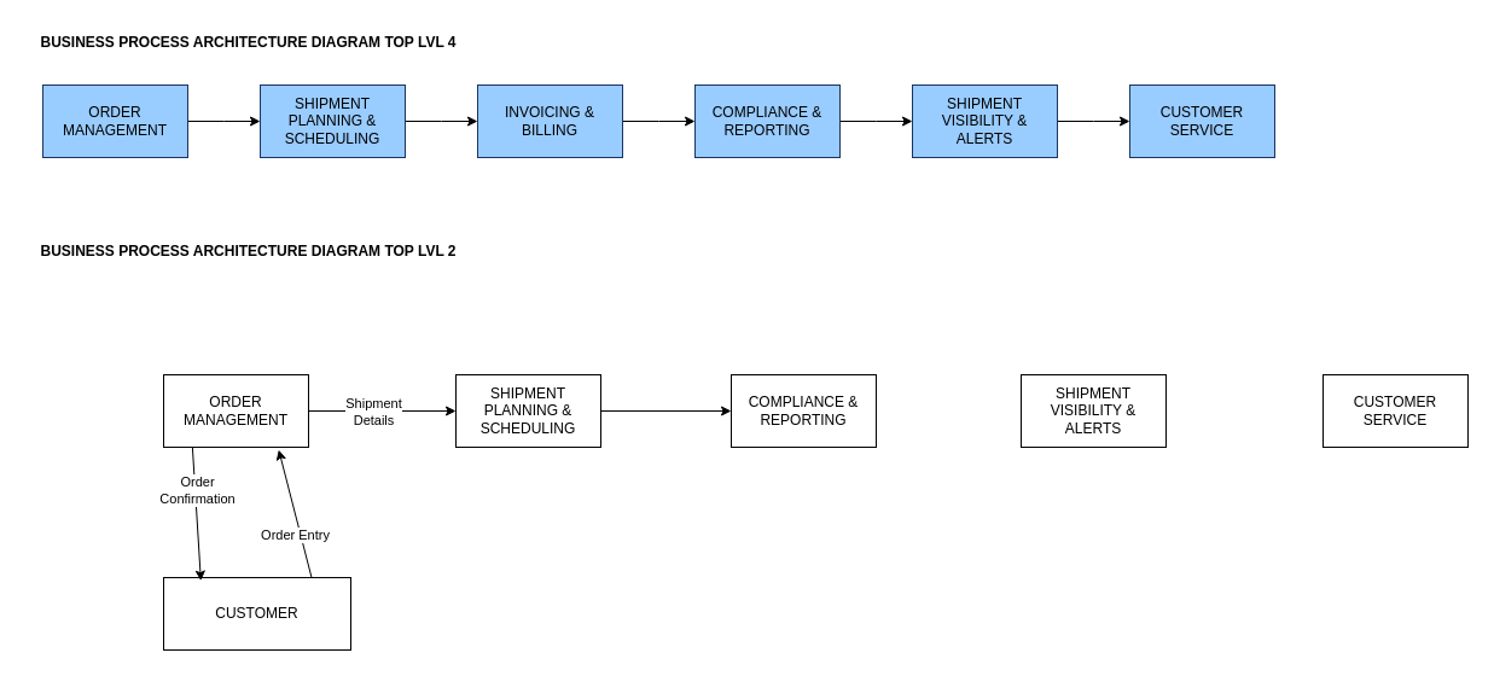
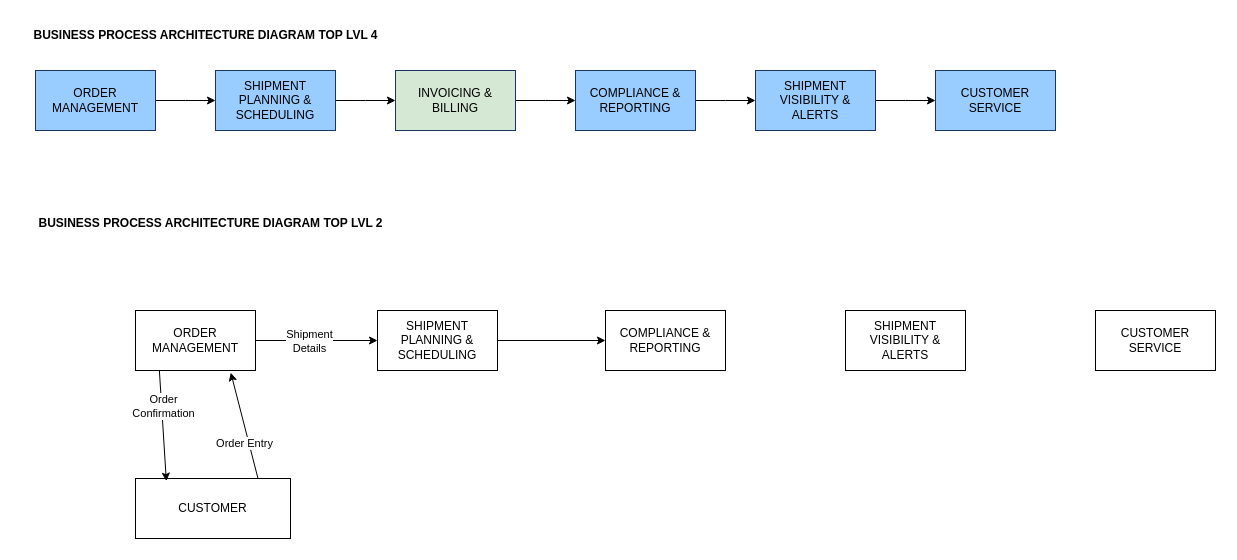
  <mxCell id="0" />
  <mxCell id="1" parent="0" />
  <mxCell id="2" style="edgeStyle=orthogonalEdgeStyle;rounded=0;orthogonalLoop=1;jettySize=auto;html=1;" edge="1" parent="1" source="3"><mxGeometry relative="1" as="geometry"><mxPoint x="215" y="100" as="targetPoint" /></mxGeometry></mxCell>
  <mxCell id="3" value="ORDER&lt;br&gt;MANAGEMENT" style="rounded=0;whiteSpace=wrap;html=1;fillColor=#99CCFF;strokeColor=#1A3561;" vertex="1" parent="1"><mxGeometry x="35" y="70" width="120" height="60" as="geometry" /></mxCell>
  <mxCell id="4" style="edgeStyle=orthogonalEdgeStyle;rounded=0;orthogonalLoop=1;jettySize=auto;html=1;" edge="1" parent="1" source="5"><mxGeometry relative="1" as="geometry"><mxPoint x="395" y="100" as="targetPoint" /></mxGeometry></mxCell>
  <mxCell id="5" value="SHIPMENT PLANNING &amp;amp; SCHEDULING" style="rounded=0;whiteSpace=wrap;html=1;strokeColor=#1A3561;fillColor=#99CCFF;" vertex="1" parent="1"><mxGeometry x="215" y="70" width="120" height="60" as="geometry" /></mxCell>
  <mxCell id="6" style="edgeStyle=orthogonalEdgeStyle;rounded=0;orthogonalLoop=1;jettySize=auto;html=1;" edge="1" parent="1" source="7"><mxGeometry relative="1" as="geometry"><mxPoint x="575" y="100" as="targetPoint" /></mxGeometry></mxCell>
- <mxCell id="7" value="INVOICING &amp;amp; BILLING" style="rounded=0;whiteSpace=wrap;html=1;strokeColor=#1A3561;fillColor=#99CCFF;" vertex="1" parent="1"><mxGeometry x="395" y="70" width="120" height="60" as="geometry" /></mxCell>
+ <mxCell id="7" value="INVOICING &amp;amp; BILLING" style="rounded=0;whiteSpace=wrap;html=1;strokeColor=#1A3561;fillColor=#d5e8d4;" vertex="1" parent="1"><mxGeometry x="395" y="70" width="120" height="60" as="geometry" /></mxCell>
  <mxCell id="8" style="edgeStyle=orthogonalEdgeStyle;rounded=0;orthogonalLoop=1;jettySize=auto;html=1;" edge="1" parent="1" source="9"><mxGeometry relative="1" as="geometry"><mxPoint x="755" y="100" as="targetPoint" /></mxGeometry></mxCell>
  <mxCell id="9" value="COMPLIANCE &amp;amp; REPORTING" style="rounded=0;whiteSpace=wrap;html=1;fillColor=#99CCFF;strokeColor=#1A3561;" vertex="1" parent="1"><mxGeometry x="575" y="70" width="120" height="60" as="geometry" /></mxCell>
  <mxCell id="10" style="edgeStyle=orthogonalEdgeStyle;rounded=0;orthogonalLoop=1;jettySize=auto;html=1;" edge="1" parent="1" source="11"><mxGeometry relative="1" as="geometry"><mxPoint x="935" y="100" as="targetPoint" /></mxGeometry></mxCell>
  <mxCell id="11" value="SHIPMENT VISIBILITY &amp;amp; ALERTS" style="rounded=0;whiteSpace=wrap;html=1;strokeColor=#1A3561;fillColor=#99CCFF;" vertex="1" parent="1"><mxGeometry x="755" y="70" width="120" height="60" as="geometry" /></mxCell>
  <mxCell id="12" value="CUSTOMER SERVICE" style="rounded=0;whiteSpace=wrap;html=1;strokeColor=#1A3561;fillColor=#99CCFF;" vertex="1" parent="1"><mxGeometry x="935" y="70" width="120" height="60" as="geometry" /></mxCell>
  <mxCell id="13" value="&lt;b&gt;BUSINESS PROCESS ARCHITECTURE DIAGRAM TOP LVL 4&lt;/b&gt;" style="text;html=1;align=center;verticalAlign=middle;resizable=0;points=[];autosize=1;strokeColor=none;fillColor=none;" vertex="1" parent="1"><mxGeometry x="20" y="20" width="370" height="30" as="geometry" /></mxCell>
- <mxCell id="14" value="&lt;b&gt;BUSINESS PROCESS ARCHITECTURE DIAGRAM TOP LVL 2&lt;/b&gt;" style="text;html=1;align=center;verticalAlign=middle;resizable=0;points=[];autosize=1;strokeColor=none;fillColor=none;" vertex="1" parent="1"><mxGeometry x="20" y="193" width="370" height="30" as="geometry" /></mxCell>
+ <mxCell id="14" value="&lt;b&gt;BUSINESS PROCESS ARCHITECTURE DIAGRAM TOP LVL 2&lt;/b&gt;" style="text;html=1;align=center;verticalAlign=middle;resizable=0;points=[];autosize=1;strokeColor=none;fillColor=none;" vertex="1" parent="1"><mxGeometry x="25" y="208" width="370" height="30" as="geometry" /></mxCell>
  <mxCell id="15" style="edgeStyle=orthogonalEdgeStyle;rounded=0;orthogonalLoop=1;jettySize=auto;html=1;entryX=0;entryY=0.5;entryDx=0;entryDy=0;" edge="1" parent="1" source="17" target="24"><mxGeometry relative="1" as="geometry"><mxPoint x="315" y="270" as="targetPoint" /></mxGeometry></mxCell>
  <mxCell id="16" value="Shipment&lt;div&gt;Details&lt;/div&gt;" style="edgeLabel;html=1;align=center;verticalAlign=middle;resizable=0;points=[];" vertex="1" connectable="0" parent="15"><mxGeometry x="-0.184" relative="1" as="geometry"><mxPoint x="3" as="offset" /></mxGeometry></mxCell>
  <mxCell id="17" value="ORDER MANAGEMENT" style="whiteSpace=wrap;html=1;" vertex="1" parent="1"><mxGeometry x="135" y="310" width="120" height="60" as="geometry" /></mxCell>
  <mxCell id="18" value="CUSTOMER" style="whiteSpace=wrap;html=1;" vertex="1" parent="1"><mxGeometry x="135" y="478" width="155" height="60" as="geometry" /></mxCell>
  <mxCell id="19" value="" style="endArrow=classic;html=1;rounded=0;exitX=0.79;exitY=-0.003;exitDx=0;exitDy=0;exitPerimeter=0;entryX=0.794;entryY=1.035;entryDx=0;entryDy=0;entryPerimeter=0;" edge="1" parent="1" source="18" target="17"><mxGeometry relative="1" as="geometry"><mxPoint x="95" y="380" as="sourcePoint" /><mxPoint x="355" y="410" as="targetPoint" /></mxGeometry></mxCell>
  <mxCell id="20" value="Order Entry" style="edgeLabel;resizable=0;html=1;;align=center;verticalAlign=middle;" connectable="0" vertex="1" parent="19"><mxGeometry relative="1" as="geometry"><mxPoint y="18" as="offset" /></mxGeometry></mxCell>
  <mxCell id="21" value="" style="endArrow=classic;html=1;rounded=0;exitX=0.199;exitY=1;exitDx=0;exitDy=0;exitPerimeter=0;entryX=0.199;entryY=0.044;entryDx=0;entryDy=0;entryPerimeter=0;" edge="1" parent="1" source="17" target="18"><mxGeometry relative="1" as="geometry"><mxPoint x="145" y="420" as="sourcePoint" /><mxPoint x="245" y="420" as="targetPoint" /></mxGeometry></mxCell>
  <mxCell id="22" value="Order&lt;br&gt;Confirmation" style="edgeLabel;resizable=0;html=1;;align=center;verticalAlign=middle;" connectable="0" vertex="1" parent="21"><mxGeometry relative="1" as="geometry"><mxPoint y="-19" as="offset" /></mxGeometry></mxCell>
  <mxCell id="23" style="edgeStyle=orthogonalEdgeStyle;rounded=0;orthogonalLoop=1;jettySize=auto;html=1;entryX=0;entryY=0.5;entryDx=0;entryDy=0;" edge="1" parent="1" source="24" target="25"><mxGeometry relative="1" as="geometry"><mxPoint x="545" y="340" as="targetPoint" /></mxGeometry></mxCell>
  <mxCell id="24" value="SHIPMENT PLANNING &amp;amp; SCHEDULING" style="whiteSpace=wrap;html=1;" vertex="1" parent="1"><mxGeometry x="377" y="310" width="120" height="60" as="geometry" /></mxCell>
  <mxCell id="25" value="COMPLIANCE &amp;amp; REPORTING" style="whiteSpace=wrap;html=1;" vertex="1" parent="1"><mxGeometry x="605" y="310" width="120" height="60" as="geometry" /></mxCell>
  <mxCell id="26" value="SHIPMENT VISIBILITY &amp;amp; ALERTS" style="whiteSpace=wrap;html=1;" vertex="1" parent="1"><mxGeometry x="845" y="310" width="120" height="60" as="geometry" /></mxCell>
  <mxCell id="27" value="CUSTOMER SERVICE" style="whiteSpace=wrap;html=1;" vertex="1" parent="1"><mxGeometry x="1095" y="310" width="120" height="60" as="geometry" /></mxCell>
